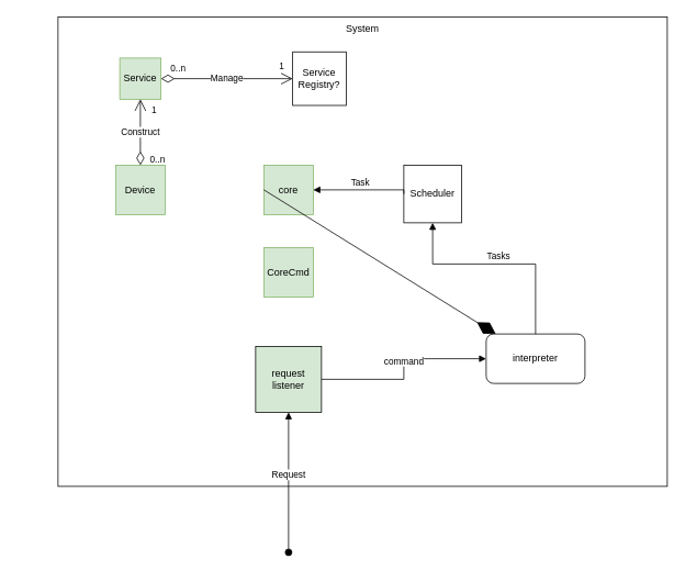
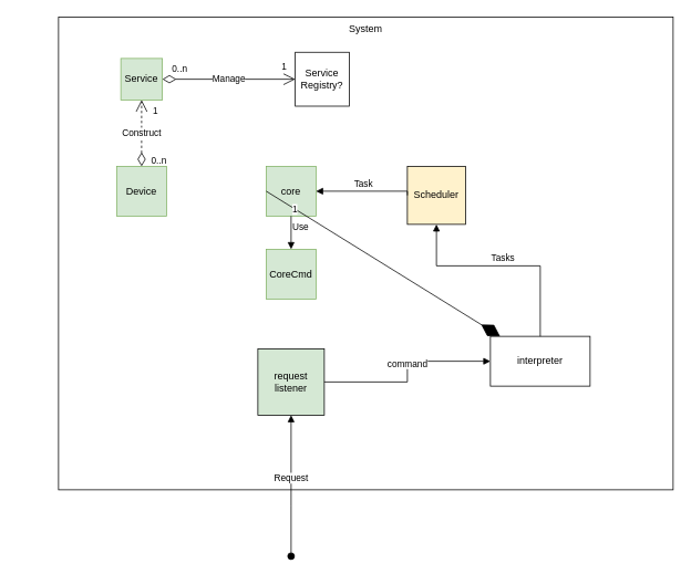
  <mxCell id="0" />
  <mxCell id="1" parent="0" />
  <mxCell id="2" value="" style="group;verticalAlign=top;fillColor=none;movable=1;resizable=1;rotatable=1;deletable=1;editable=1;locked=0;connectable=1;" parent="1" vertex="1" connectable="0"><mxGeometry x="20" y="20" width="790" height="570" as="geometry" /></mxCell>
  <mxCell id="3" value="System" style="rounded=0;whiteSpace=wrap;html=1;verticalAlign=top;fillColor=none;movable=1;resizable=1;rotatable=1;deletable=1;editable=1;locked=0;connectable=1;" parent="2" vertex="1"><mxGeometry x="50" width="740" height="570" as="geometry" /></mxCell>
  <mxCell id="4" value="Device" style="whiteSpace=wrap;html=1;aspect=fixed;movable=1;resizable=1;rotatable=1;deletable=1;editable=1;locked=0;connectable=1;fillColor=#d5e8d4;strokeColor=#82b366;" vertex="1" parent="2"><mxGeometry x="120" y="180" width="60" height="60" as="geometry" /></mxCell>
  <mxCell id="5" value="Service" style="whiteSpace=wrap;html=1;aspect=fixed;movable=1;resizable=1;rotatable=1;deletable=1;editable=1;locked=0;connectable=1;fillColor=#d5e8d4;strokeColor=#82b366;" vertex="1" parent="2"><mxGeometry x="125" y="50" width="50" height="50" as="geometry" /></mxCell>
  <mxCell id="6" value="core" style="whiteSpace=wrap;html=1;aspect=fixed;movable=1;resizable=1;rotatable=1;deletable=1;editable=1;locked=0;connectable=1;fillColor=#d5e8d4;strokeColor=#82b366;" vertex="1" parent="2"><mxGeometry x="300" y="180" width="60" height="60" as="geometry" /></mxCell>
  <mxCell id="7" value="" style="endArrow=diamondThin;endFill=1;endSize=24;html=1;rounded=0;exitX=0;exitY=0.5;exitDx=0;exitDy=0;movable=1;resizable=1;rotatable=1;deletable=1;editable=1;locked=0;connectable=1;" edge="1" parent="2" source="6" target="14"><mxGeometry width="160" relative="1" as="geometry"><mxPoint x="160" y="280" as="sourcePoint" /><mxPoint x="320" y="280" as="targetPoint" /></mxGeometry></mxCell>
- <mxCell id="8" value="Construct" style="endArrow=open;html=1;endSize=12;startArrow=diamondThin;startSize=14;startFill=0;edgeStyle=orthogonalEdgeStyle;rounded=0;exitX=0.5;exitY=0;exitDx=0;exitDy=0;movable=1;resizable=1;rotatable=1;deletable=1;editable=1;locked=0;connectable=1;entryX=0.5;entryY=1;entryDx=0;entryDy=0;" edge="1" parent="2" source="4" target="5"><mxGeometry relative="1" as="geometry"><mxPoint x="60" y="150" as="sourcePoint" /><mxPoint x="280" y="-100" as="targetPoint" /></mxGeometry></mxCell>
+ <mxCell id="8" value="Construct" style="endArrow=open;html=1;endSize=12;startArrow=diamondThin;startSize=14;startFill=0;edgeStyle=orthogonalEdgeStyle;rounded=0;exitX=0.5;exitY=0;exitDx=0;exitDy=0;movable=1;resizable=1;rotatable=1;deletable=1;editable=1;locked=0;connectable=1;entryX=0.5;entryY=1;entryDx=0;entryDy=0;dashed=1;" edge="1" parent="2" source="4" target="5"><mxGeometry relative="1" as="geometry"><mxPoint x="60" y="150" as="sourcePoint" /><mxPoint x="280" y="-100" as="targetPoint" /></mxGeometry></mxCell>
  <mxCell id="9" value="0..n" style="edgeLabel;resizable=1;html=1;align=left;verticalAlign=top;movable=1;rotatable=1;deletable=1;editable=1;locked=0;connectable=1;" connectable="0" vertex="1" parent="8"><mxGeometry x="-1" relative="1" as="geometry"><mxPoint x="10" y="-20" as="offset" /></mxGeometry></mxCell>
  <mxCell id="10" value="1" style="edgeLabel;resizable=1;html=1;align=right;verticalAlign=top;movable=1;rotatable=1;deletable=1;editable=1;locked=0;connectable=1;" connectable="0" vertex="1" parent="8"><mxGeometry x="1" relative="1" as="geometry"><mxPoint x="20" as="offset" /></mxGeometry></mxCell>
- <mxCell id="11" value="Scheduler" style="whiteSpace=wrap;html=1;aspect=fixed;movable=1;resizable=1;rotatable=1;deletable=1;editable=1;locked=0;connectable=1;" vertex="1" parent="2"><mxGeometry x="470" y="180" width="70" height="70" as="geometry" /></mxCell>
+ <mxCell id="11" value="Scheduler" style="whiteSpace=wrap;html=1;aspect=fixed;movable=1;resizable=1;rotatable=1;deletable=1;editable=1;locked=0;connectable=1;fillColor=#fff2cc;" vertex="1" parent="2"><mxGeometry x="470" y="180" width="70" height="70" as="geometry" /></mxCell>
  <mxCell id="12" value="request listener" style="whiteSpace=wrap;html=1;aspect=fixed;movable=1;resizable=1;rotatable=1;deletable=1;editable=1;locked=0;connectable=1;fillColor=#d5e8d4;" vertex="1" parent="2"><mxGeometry x="290" y="400" width="80" height="80" as="geometry" /></mxCell>
  <mxCell id="13" value="command" style="html=1;verticalAlign=bottom;endArrow=block;elbow=vertical;rounded=0;exitX=1;exitY=0.5;exitDx=0;exitDy=0;edgeStyle=orthogonalEdgeStyle;entryX=0;entryY=0.5;entryDx=0;entryDy=0;" edge="1" parent="2" source="12" target="14"><mxGeometry width="80" relative="1" as="geometry"><mxPoint x="400" y="360" as="sourcePoint" /><mxPoint x="490" y="690" as="targetPoint" /></mxGeometry></mxCell>
- <mxCell id="14" value="interpreter" style="whiteSpace=wrap;html=1;rounded=1;" vertex="1" parent="2"><mxGeometry x="570" y="385" width="120" height="60" as="geometry" /></mxCell>
+ <mxCell id="14" value="interpreter" style="rounded=0;whiteSpace=wrap;html=1;" vertex="1" parent="2"><mxGeometry x="570" y="385" width="120" height="60" as="geometry" /></mxCell>
  <mxCell id="15" value="Tasks" style="html=1;verticalAlign=bottom;endArrow=block;edgeStyle=elbowEdgeStyle;elbow=vertical;curved=0;rounded=0;exitX=0.5;exitY=0;exitDx=0;exitDy=0;entryX=0.5;entryY=1;entryDx=0;entryDy=0;" edge="1" parent="2" source="14" target="11"><mxGeometry width="80" relative="1" as="geometry"><mxPoint x="610" y="330" as="sourcePoint" /><mxPoint x="-40" y="300" as="targetPoint" /><Array as="points"><mxPoint x="620" y="300" /></Array></mxGeometry></mxCell>
  <mxCell id="16" value="Task" style="html=1;verticalAlign=bottom;endArrow=block;edgeStyle=elbowEdgeStyle;elbow=vertical;curved=0;rounded=0;exitX=0;exitY=0.5;exitDx=0;exitDy=0;entryX=1;entryY=0.5;entryDx=0;entryDy=0;" edge="1" parent="2" source="11" target="6"><mxGeometry width="80" relative="1" as="geometry"><mxPoint x="350" y="330" as="sourcePoint" /><mxPoint x="380" y="200" as="targetPoint" /><Array as="points"><mxPoint x="420" y="210" /></Array></mxGeometry></mxCell>
  <mxCell id="17" value="CoreCmd" style="whiteSpace=wrap;html=1;aspect=fixed;fillColor=#d5e8d4;strokeColor=#82b366;" vertex="1" parent="2"><mxGeometry x="300" y="280" width="60" height="60" as="geometry" /></mxCell>
+ <mxCell id="18" value="Use" style="endArrow=block;endFill=1;html=1;edgeStyle=orthogonalEdgeStyle;align=left;verticalAlign=top;rounded=0;exitX=0.5;exitY=1;exitDx=0;exitDy=0;entryX=0.5;entryY=0;entryDx=0;entryDy=0;" edge="1" parent="2" source="6" target="17"><mxGeometry x="-1" relative="1" as="geometry"><mxPoint x="320" y="260" as="sourcePoint" /><mxPoint x="480" y="260" as="targetPoint" /></mxGeometry></mxCell>
+ <mxCell id="19" value="1" style="edgeLabel;resizable=0;html=1;align=left;verticalAlign=bottom;" connectable="0" vertex="1" parent="18"><mxGeometry x="-1" relative="1" as="geometry" /></mxCell>
  <mxCell id="20" value="Service Registry?" style="whiteSpace=wrap;html=1;aspect=fixed;" vertex="1" parent="2"><mxGeometry x="335" y="42.5" width="65" height="65" as="geometry" /></mxCell>
  <mxCell id="21" value="Manage" style="endArrow=open;html=1;endSize=12;startArrow=diamondThin;startSize=14;startFill=0;edgeStyle=orthogonalEdgeStyle;rounded=0;exitX=1;exitY=0.5;exitDx=0;exitDy=0;movable=1;resizable=1;rotatable=1;deletable=1;editable=1;locked=0;connectable=1;entryX=0;entryY=0.5;entryDx=0;entryDy=0;" edge="1" parent="2" source="5" target="20"><mxGeometry relative="1" as="geometry"><mxPoint x="160" y="190" as="sourcePoint" /><mxPoint x="160" y="110" as="targetPoint" /></mxGeometry></mxCell>
  <mxCell id="22" value="0..n" style="edgeLabel;resizable=1;html=1;align=left;verticalAlign=top;movable=1;rotatable=1;deletable=1;editable=1;locked=0;connectable=1;" connectable="0" vertex="1" parent="21"><mxGeometry x="-1" relative="1" as="geometry"><mxPoint x="10" y="-25" as="offset" /></mxGeometry></mxCell>
  <mxCell id="23" value="1" style="edgeLabel;resizable=1;html=1;align=right;verticalAlign=top;movable=1;rotatable=1;deletable=1;editable=1;locked=0;connectable=1;" connectable="0" vertex="1" parent="21"><mxGeometry x="1" relative="1" as="geometry"><mxPoint x="-10" y="-28" as="offset" /></mxGeometry></mxCell>
  <mxCell id="24" value="Request" style="html=1;verticalAlign=bottom;startArrow=oval;startFill=1;endArrow=block;startSize=8;edgeStyle=elbowEdgeStyle;elbow=vertical;curved=0;rounded=0;entryX=0.5;entryY=1;entryDx=0;entryDy=0;" edge="1" parent="1" target="12"><mxGeometry width="60" relative="1" as="geometry"><mxPoint x="350" y="670" as="sourcePoint" /><mxPoint x="390" y="720" as="targetPoint" /><Array as="points"><mxPoint x="360" y="610" /></Array></mxGeometry></mxCell>
